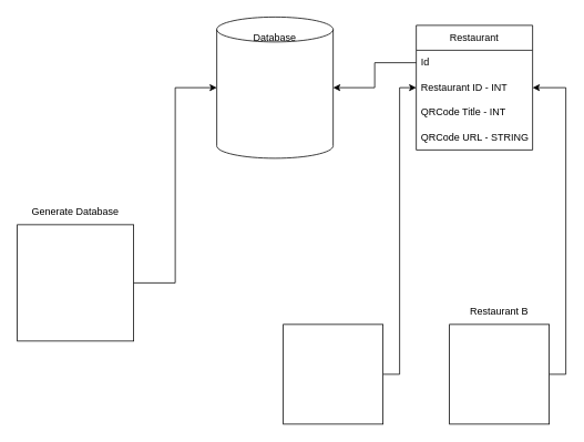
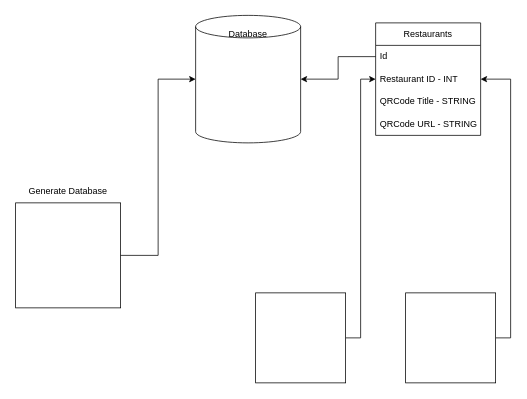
  <mxCell id="0" />
  <mxCell id="1" parent="0" />
  <mxCell id="2" value="" style="whiteSpace=wrap;html=1;aspect=fixed;" vertex="1" parent="1"><mxGeometry x="20" y="270" width="140" height="140" as="geometry" /></mxCell>
  <mxCell id="3" value="Generate Database" style="text;html=1;align=center;verticalAlign=middle;whiteSpace=wrap;rounded=0;" vertex="1" parent="1"><mxGeometry x="20" y="240" width="140" height="30" as="geometry" /></mxCell>
  <mxCell id="4" value="" style="shape=cylinder3;whiteSpace=wrap;html=1;boundedLbl=1;backgroundOutline=1;size=15;" vertex="1" parent="1"><mxGeometry x="260" y="20" width="140" height="170" as="geometry" /></mxCell>
  <mxCell id="5" style="edgeStyle=orthogonalEdgeStyle;rounded=0;orthogonalLoop=1;jettySize=auto;html=1;entryX=0;entryY=0.5;entryDx=0;entryDy=0;entryPerimeter=0;" edge="1" parent="1" source="2" target="4"><mxGeometry relative="1" as="geometry" /></mxCell>
  <mxCell id="6" value="Database" style="text;html=1;align=center;verticalAlign=middle;whiteSpace=wrap;rounded=0;" vertex="1" parent="1"><mxGeometry x="260" y="30" width="140" height="30" as="geometry" /></mxCell>
  <mxCell id="7" style="edgeStyle=orthogonalEdgeStyle;rounded=0;orthogonalLoop=1;jettySize=auto;html=1;entryX=0;entryY=0.5;entryDx=0;entryDy=0;" edge="1" parent="1" source="8" target="14"><mxGeometry relative="1" as="geometry"><Array as="points"><mxPoint x="480" y="450" /><mxPoint x="480" y="105" /></Array></mxGeometry></mxCell>
  <mxCell id="8" value="" style="whiteSpace=wrap;html=1;aspect=fixed;" vertex="1" parent="1"><mxGeometry x="340" y="390" width="120" height="120" as="geometry" /></mxCell>
  <mxCell id="9" style="edgeStyle=orthogonalEdgeStyle;rounded=0;orthogonalLoop=1;jettySize=auto;html=1;entryX=1;entryY=0.5;entryDx=0;entryDy=0;" edge="1" parent="1" source="10" target="14"><mxGeometry relative="1" as="geometry"><Array as="points"><mxPoint x="680" y="450" /><mxPoint x="680" y="105" /></Array></mxGeometry></mxCell>
  <mxCell id="10" value="" style="whiteSpace=wrap;html=1;aspect=fixed;" vertex="1" parent="1"><mxGeometry x="540" y="390" width="120" height="120" as="geometry" /></mxCell>
- <mxCell id="11" value="Restaurant B" style="text;html=1;align=center;verticalAlign=middle;whiteSpace=wrap;rounded=0;" vertex="1" parent="1"><mxGeometry x="540" y="360" width="120" height="30" as="geometry" /></mxCell>
- <mxCell id="12" value="Restaurant" style="swimlane;fontStyle=0;childLayout=stackLayout;horizontal=1;startSize=30;horizontalStack=0;resizeParent=1;resizeParentMax=0;resizeLast=0;collapsible=1;marginBottom=0;whiteSpace=wrap;html=1;" vertex="1" parent="1"><mxGeometry x="500" y="30" width="140" height="150" as="geometry" /></mxCell>
+ <mxCell id="12" value="Restaurants" style="swimlane;fontStyle=0;childLayout=stackLayout;horizontal=1;startSize=30;horizontalStack=0;resizeParent=1;resizeParentMax=0;resizeLast=0;collapsible=1;marginBottom=0;whiteSpace=wrap;html=1;" vertex="1" parent="1"><mxGeometry x="500" y="30" width="140" height="150" as="geometry" /></mxCell>
  <mxCell id="13" value="Id" style="text;strokeColor=none;fillColor=none;align=left;verticalAlign=middle;spacingLeft=4;spacingRight=4;overflow=hidden;points=[[0,0.5],[1,0.5]];portConstraint=eastwest;rotatable=0;whiteSpace=wrap;html=1;" vertex="1" parent="12"><mxGeometry y="30" width="140" height="30" as="geometry" /></mxCell>
  <mxCell id="14" value="Restaurant ID - INT" style="text;strokeColor=none;fillColor=none;align=left;verticalAlign=middle;spacingLeft=4;spacingRight=4;overflow=hidden;points=[[0,0.5],[1,0.5]];portConstraint=eastwest;rotatable=0;whiteSpace=wrap;html=1;" vertex="1" parent="12"><mxGeometry y="60" width="140" height="30" as="geometry" /></mxCell>
- <mxCell id="15" value="QRCode Title - INT" style="text;strokeColor=none;fillColor=none;align=left;verticalAlign=middle;spacingLeft=4;spacingRight=4;overflow=hidden;points=[[0,0.5],[1,0.5]];portConstraint=eastwest;rotatable=0;whiteSpace=wrap;html=1;" vertex="1" parent="12"><mxGeometry y="90" width="140" height="30" as="geometry" /></mxCell>
+ <mxCell id="15" value="QRCode Title - STRING" style="text;strokeColor=none;fillColor=none;align=left;verticalAlign=middle;spacingLeft=4;spacingRight=4;overflow=hidden;points=[[0,0.5],[1,0.5]];portConstraint=eastwest;rotatable=0;whiteSpace=wrap;html=1;" vertex="1" parent="12"><mxGeometry y="90" width="140" height="30" as="geometry" /></mxCell>
  <mxCell id="16" value="QRCode URL - STRING" style="text;strokeColor=none;fillColor=none;align=left;verticalAlign=middle;spacingLeft=4;spacingRight=4;overflow=hidden;points=[[0,0.5],[1,0.5]];portConstraint=eastwest;rotatable=0;whiteSpace=wrap;html=1;" vertex="1" parent="12"><mxGeometry y="120" width="140" height="30" as="geometry" /></mxCell>
  <mxCell id="17" style="edgeStyle=orthogonalEdgeStyle;rounded=0;orthogonalLoop=1;jettySize=auto;html=1;entryX=1;entryY=0.5;entryDx=0;entryDy=0;entryPerimeter=0;" edge="1" parent="1" source="13" target="4"><mxGeometry relative="1" as="geometry" /></mxCell>
